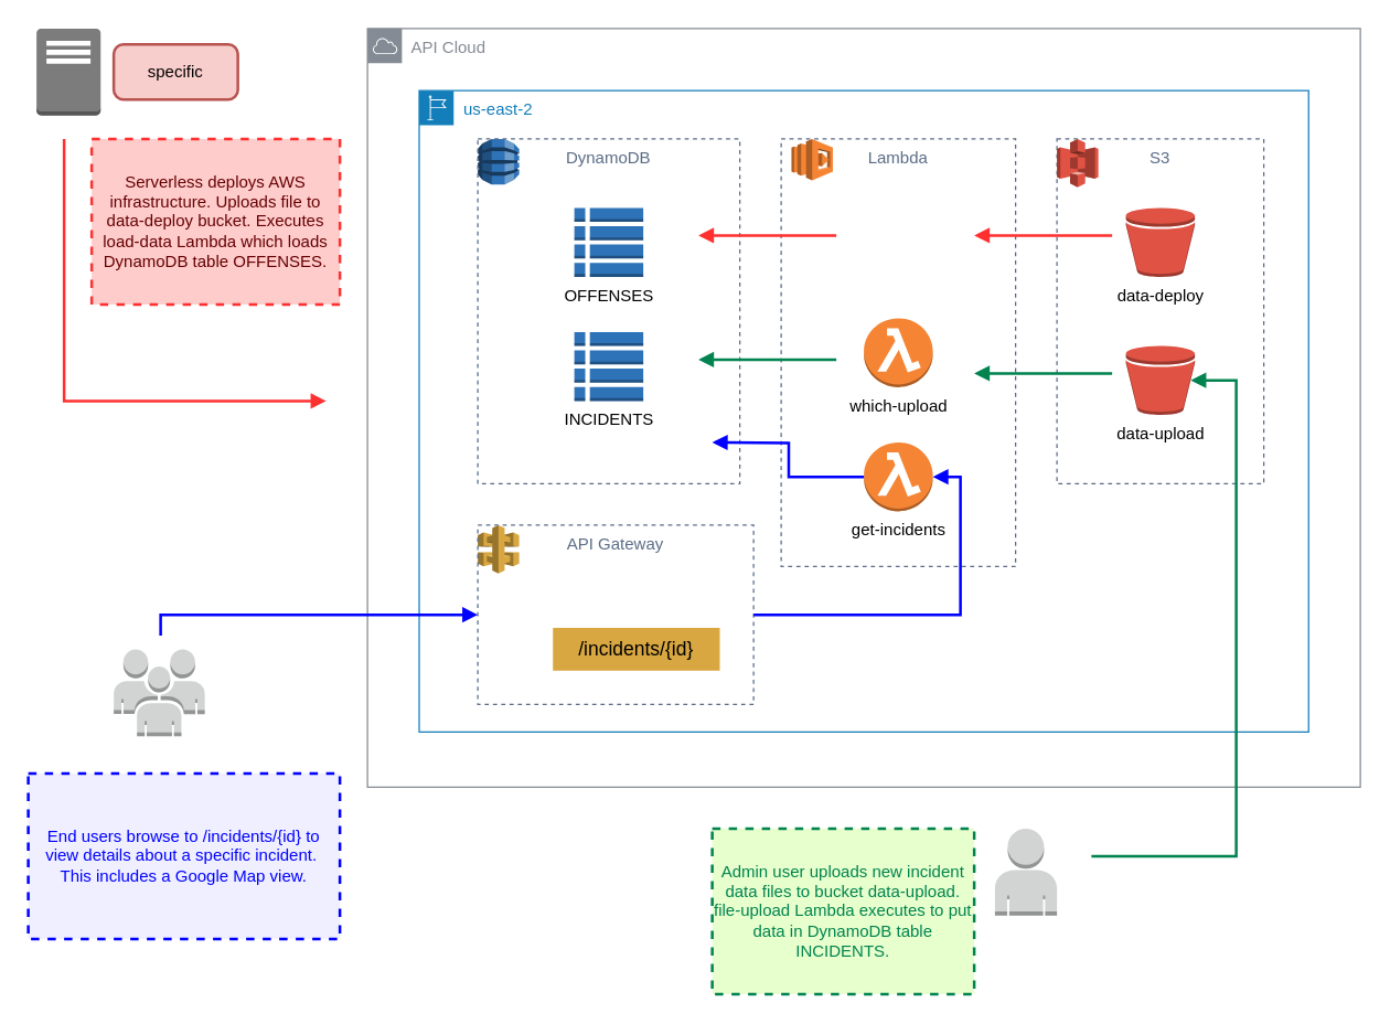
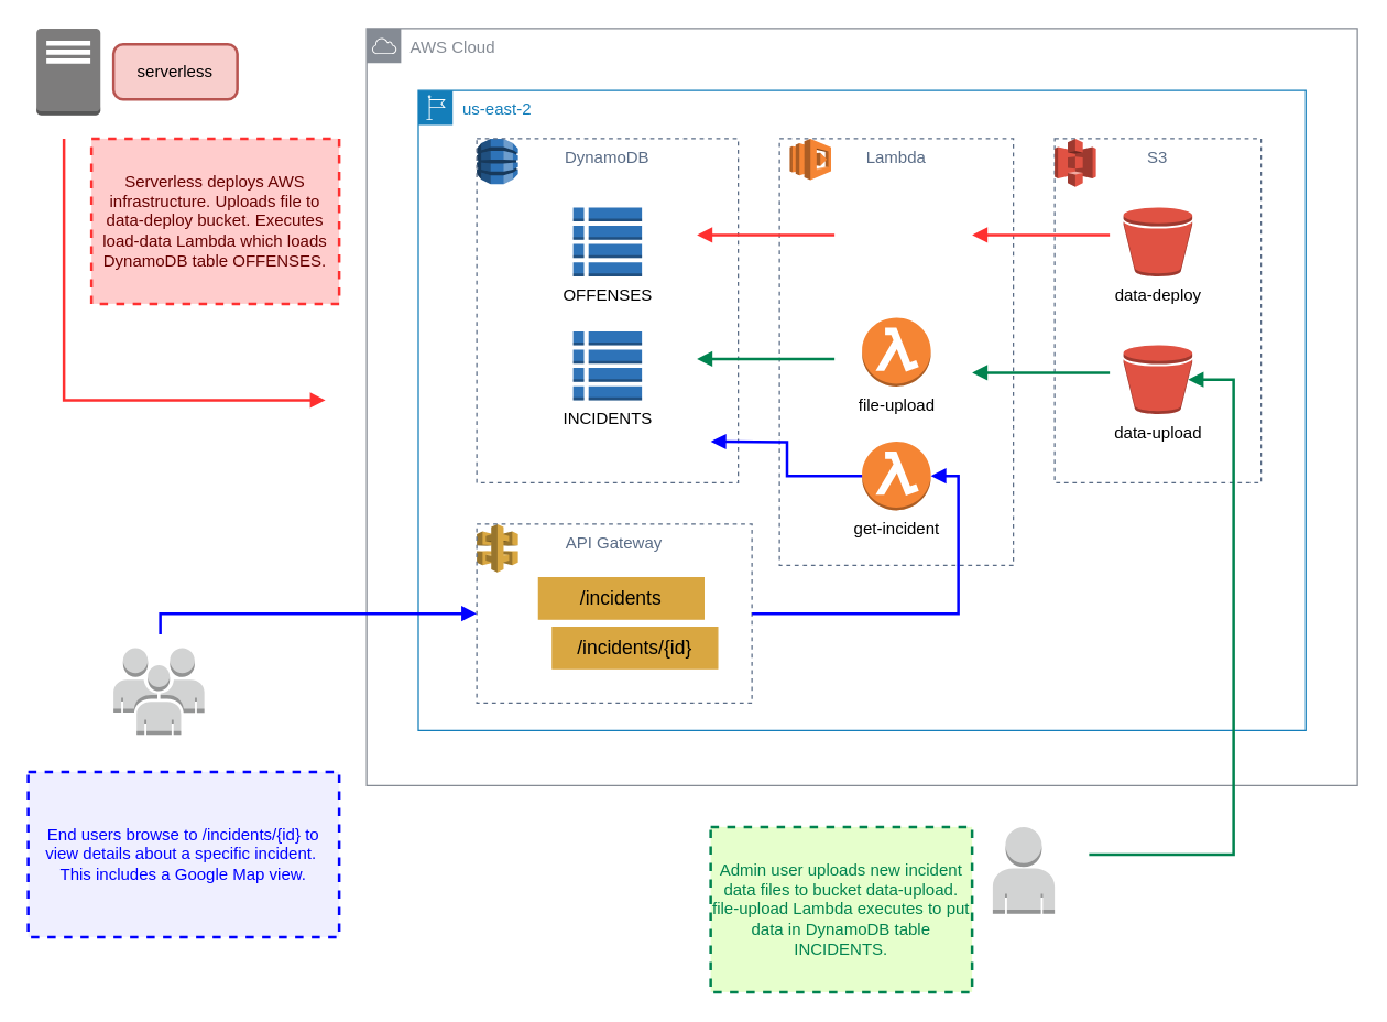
  <mxCell id="0" />
  <mxCell id="1" parent="0" />
- <mxCell id="2" value="API Cloud" style="outlineConnect=0;gradientColor=none;html=1;whiteSpace=wrap;fontSize=12;fontStyle=0;shape=mxgraph.aws4.group;grIcon=mxgraph.aws4.group_aws_cloud;strokeColor=#858B94;fillColor=none;verticalAlign=top;align=left;spacingLeft=30;fontColor=#858B94;dashed=0;" vertex="1" parent="1"><mxGeometry x="266" y="20" width="720" height="550" as="geometry" /></mxCell>
+ <mxCell id="2" value="AWS Cloud" style="outlineConnect=0;gradientColor=none;html=1;whiteSpace=wrap;fontSize=12;fontStyle=0;shape=mxgraph.aws4.group;grIcon=mxgraph.aws4.group_aws_cloud;strokeColor=#858B94;fillColor=none;verticalAlign=top;align=left;spacingLeft=30;fontColor=#858B94;dashed=0;" vertex="1" parent="1"><mxGeometry x="266" y="20" width="720" height="550" as="geometry" /></mxCell>
  <mxCell id="3" value="us-east-2" style="points=[[0,0],[0.25,0],[0.5,0],[0.75,0],[1,0],[1,0.25],[1,0.5],[1,0.75],[1,1],[0.75,1],[0.5,1],[0.25,1],[0,1],[0,0.75],[0,0.5],[0,0.25]];outlineConnect=0;gradientColor=none;html=1;whiteSpace=wrap;fontSize=12;fontStyle=0;shape=mxgraph.aws4.group;grIcon=mxgraph.aws4.group_region;strokeColor=#147EBA;fillColor=none;verticalAlign=top;align=left;spacingLeft=30;fontColor=#147EBA;dashed=0;" vertex="1" parent="1"><mxGeometry x="303.5" y="65" width="645" height="465" as="geometry" /></mxCell>
  <mxCell id="4" value="Lambda" style="fillColor=none;strokeColor=#5A6C86;dashed=1;verticalAlign=top;fontStyle=0;fontColor=#5A6C86;" vertex="1" parent="1"><mxGeometry x="566" y="100" width="170" height="310" as="geometry" /></mxCell>
- <mxCell id="5" value="specific" style="rounded=1;whiteSpace=wrap;html=1;absoluteArcSize=1;arcSize=14;strokeWidth=2;fillColor=#f8cecc;strokeColor=#b85450;" vertex="1" parent="1"><mxGeometry x="82" y="31.5" width="90" height="40" as="geometry" /></mxCell>
+ <mxCell id="5" value="serverless" style="rounded=1;whiteSpace=wrap;html=1;absoluteArcSize=1;arcSize=14;strokeWidth=2;fillColor=#f8cecc;strokeColor=#b85450;" vertex="1" parent="1"><mxGeometry x="82" y="31.5" width="90" height="40" as="geometry" /></mxCell>
  <mxCell id="6" value="" style="group" vertex="1" connectable="0" parent="1"><mxGeometry x="346" y="100" width="190" height="250" as="geometry" /></mxCell>
  <mxCell id="7" value="" style="outlineConnect=0;dashed=0;verticalLabelPosition=bottom;verticalAlign=top;align=center;html=1;shape=mxgraph.aws3.dynamo_db;fillColor=#2E73B8;gradientColor=none;" vertex="1" parent="6"><mxGeometry width="30" height="33" as="geometry" /></mxCell>
  <mxCell id="8" value="INCIDENTS" style="outlineConnect=0;dashed=0;verticalLabelPosition=bottom;verticalAlign=top;align=center;html=1;shape=mxgraph.aws3.table;fillColor=#2E73B8;gradientColor=none;" vertex="1" parent="6"><mxGeometry x="70" y="140" width="50" height="50" as="geometry" /></mxCell>
  <mxCell id="9" value="OFFENSES" style="outlineConnect=0;dashed=0;verticalLabelPosition=bottom;verticalAlign=top;align=center;html=1;shape=mxgraph.aws3.table;fillColor=#2E73B8;gradientColor=none;" vertex="1" parent="6"><mxGeometry x="70" y="50" width="50" height="50" as="geometry" /></mxCell>
  <mxCell id="10" value="S3" style="fillColor=none;strokeColor=#5A6C86;dashed=1;verticalAlign=top;fontStyle=0;fontColor=#5A6C86;" vertex="1" parent="1"><mxGeometry x="766" y="100" width="150" height="250" as="geometry" /></mxCell>
  <mxCell id="11" value="" style="group" vertex="1" connectable="0" parent="1"><mxGeometry x="766" y="100" width="100" height="200" as="geometry" /></mxCell>
  <mxCell id="12" value="" style="outlineConnect=0;dashed=0;verticalLabelPosition=bottom;verticalAlign=top;align=center;html=1;shape=mxgraph.aws3.s3;fillColor=#E05243;gradientColor=none;" vertex="1" parent="11"><mxGeometry width="30" height="35" as="geometry" /></mxCell>
  <mxCell id="13" value="data-deploy" style="outlineConnect=0;dashed=0;verticalLabelPosition=bottom;verticalAlign=top;align=center;html=1;shape=mxgraph.aws3.bucket;fillColor=#E05243;gradientColor=none;" vertex="1" parent="11"><mxGeometry x="50" y="50" width="50" height="50" as="geometry" /></mxCell>
  <mxCell id="14" value="data-upload" style="outlineConnect=0;dashed=0;verticalLabelPosition=bottom;verticalAlign=top;align=center;html=1;shape=mxgraph.aws3.bucket;fillColor=#E05243;gradientColor=none;" vertex="1" parent="11"><mxGeometry x="50" y="150" width="50" height="50" as="geometry" /></mxCell>
  <mxCell id="15" value="" style="group" vertex="1" connectable="0" parent="1"><mxGeometry x="566" y="100" width="170" height="310" as="geometry" /></mxCell>
  <mxCell id="16" value="" style="outlineConnect=0;dashed=0;verticalLabelPosition=bottom;verticalAlign=top;align=center;html=1;shape=mxgraph.aws3.lambda;fillColor=#F58534;gradientColor=none;" vertex="1" parent="15"><mxGeometry x="7.5" width="30" height="30" as="geometry" /></mxCell>
- <mxCell id="17" value="which-upload" style="outlineConnect=0;dashed=0;verticalLabelPosition=bottom;verticalAlign=top;align=center;html=1;shape=mxgraph.aws3.lambda_function;fillColor=#F58534;gradientColor=none;" vertex="1" parent="15"><mxGeometry x="60" y="130" width="50" height="50" as="geometry" /></mxCell>
- <mxCell id="18" value="get-incidents" style="outlineConnect=0;dashed=0;verticalLabelPosition=bottom;verticalAlign=top;align=center;html=1;shape=mxgraph.aws3.lambda_function;fillColor=#F58534;gradientColor=none;" vertex="1" parent="15"><mxGeometry x="60" y="220" width="50" height="50" as="geometry" /></mxCell>
+ <mxCell id="17" value="file-upload" style="outlineConnect=0;dashed=0;verticalLabelPosition=bottom;verticalAlign=top;align=center;html=1;shape=mxgraph.aws3.lambda_function;fillColor=#F58534;gradientColor=none;" vertex="1" parent="15"><mxGeometry x="60" y="130" width="50" height="50" as="geometry" /></mxCell>
+ <mxCell id="18" value="get-incident" style="outlineConnect=0;dashed=0;verticalLabelPosition=bottom;verticalAlign=top;align=center;html=1;shape=mxgraph.aws3.lambda_function;fillColor=#F58534;gradientColor=none;" vertex="1" parent="15"><mxGeometry x="60" y="220" width="50" height="50" as="geometry" /></mxCell>
  <mxCell id="19" value="" style="group" vertex="1" connectable="0" parent="1"><mxGeometry x="346" y="380" width="200" height="130" as="geometry" /></mxCell>
  <mxCell id="20" value="" style="outlineConnect=0;dashed=0;verticalLabelPosition=bottom;verticalAlign=top;align=center;html=1;shape=mxgraph.aws3.api_gateway;fillColor=#D9A741;gradientColor=none;" vertex="1" parent="19"><mxGeometry width="30" height="35" as="geometry" /></mxCell>
  <mxCell id="21" value="/incidents/{id}" style="rounded=0;whiteSpace=wrap;html=1;strokeColor=#D9A741;fillColor=#D9A741;fontSize=14;" vertex="1" parent="19"><mxGeometry x="55" y="75" width="120" height="30" as="geometry" /></mxCell>
+ <mxCell id="22" value="/incidents" style="rounded=0;whiteSpace=wrap;html=1;strokeColor=#D9A741;fillColor=#D9A741;fontSize=14;" vertex="1" parent="19"><mxGeometry x="45" y="39" width="120" height="30" as="geometry" /></mxCell>
  <mxCell id="23" value="" style="outlineConnect=0;dashed=0;verticalLabelPosition=bottom;verticalAlign=top;align=center;html=1;shape=mxgraph.aws3.traditional_server;fillColor=#7D7C7C;gradientColor=none;strokeColor=#FF3030;fontSize=14;" vertex="1" parent="1"><mxGeometry x="26" y="20" width="46.5" height="63" as="geometry" /></mxCell>
  <mxCell id="24" value="" style="outlineConnect=0;dashed=0;verticalLabelPosition=bottom;verticalAlign=top;align=center;html=1;shape=mxgraph.aws3.users;fillColor=#D2D3D3;gradientColor=none;strokeColor=#FF3030;fontSize=14;" vertex="1" parent="1"><mxGeometry x="82" y="470" width="66" height="63" as="geometry" /></mxCell>
  <mxCell id="25" value="DynamoDB" style="fillColor=none;strokeColor=#5A6C86;dashed=1;verticalAlign=top;fontStyle=0;fontColor=#5A6C86;" vertex="1" parent="1"><mxGeometry x="346" y="100" width="190" height="250" as="geometry" /></mxCell>
  <mxCell id="26" value="" style="outlineConnect=0;dashed=0;verticalLabelPosition=bottom;verticalAlign=top;align=center;html=1;shape=mxgraph.aws3.user;fillColor=#D2D3D3;gradientColor=none;strokeColor=#FF3030;fontSize=14;" vertex="1" parent="1"><mxGeometry x="721" y="600" width="45" height="63" as="geometry" /></mxCell>
  <mxCell id="27" value="API Gateway" style="fillColor=none;strokeColor=#5A6C86;dashed=1;verticalAlign=top;fontStyle=0;fontColor=#5A6C86;" vertex="1" parent="1"><mxGeometry x="346" y="380" width="200" height="130" as="geometry" /></mxCell>
  <mxCell id="28" value="" style="edgeStyle=orthogonalEdgeStyle;html=1;endArrow=block;elbow=vertical;startArrow=none;endFill=1;strokeColor=#FF3030;rounded=0;fontSize=14;strokeWidth=2;" edge="1" parent="1"><mxGeometry width="100" relative="1" as="geometry"><mxPoint x="46" y="100" as="sourcePoint" /><mxPoint x="236" y="290" as="targetPoint" /><Array as="points"><mxPoint x="46" y="100" /><mxPoint x="46" y="290" /></Array></mxGeometry></mxCell>
  <mxCell id="29" value="" style="edgeStyle=orthogonalEdgeStyle;html=1;endArrow=none;elbow=vertical;startArrow=block;startFill=1;strokeColor=#FF3030;rounded=0;fontSize=14;strokeWidth=2;" edge="1" parent="1"><mxGeometry width="100" relative="1" as="geometry"><mxPoint x="706" y="170" as="sourcePoint" /><mxPoint x="806" y="170" as="targetPoint" /></mxGeometry></mxCell>
  <mxCell id="30" value="" style="edgeStyle=orthogonalEdgeStyle;html=1;endArrow=none;elbow=vertical;startArrow=block;startFill=1;strokeColor=#FF3030;rounded=0;fontSize=14;strokeWidth=2;" edge="1" parent="1"><mxGeometry width="100" relative="1" as="geometry"><mxPoint x="506" y="170" as="sourcePoint" /><mxPoint x="606" y="170" as="targetPoint" /></mxGeometry></mxCell>
  <mxCell id="31" value="" style="edgeStyle=orthogonalEdgeStyle;html=1;endArrow=block;elbow=vertical;startArrow=none;endFill=1;strokeColor=#00834F;rounded=0;fontSize=14;strokeWidth=2;entryX=0.94;entryY=0.5;entryDx=0;entryDy=0;entryPerimeter=0;" edge="1" parent="1" target="14"><mxGeometry width="100" relative="1" as="geometry"><mxPoint x="791" y="620" as="sourcePoint" /><mxPoint x="891" y="620" as="targetPoint" /><Array as="points"><mxPoint x="896" y="620" /><mxPoint x="896" y="275" /></Array></mxGeometry></mxCell>
  <mxCell id="32" value="" style="edgeStyle=orthogonalEdgeStyle;html=1;endArrow=none;elbow=vertical;startArrow=block;startFill=1;strokeColor=#00834F;rounded=0;fontSize=14;strokeWidth=2;" edge="1" parent="1"><mxGeometry width="100" relative="1" as="geometry"><mxPoint x="706" y="270" as="sourcePoint" /><mxPoint x="806" y="270" as="targetPoint" /></mxGeometry></mxCell>
  <mxCell id="33" value="" style="edgeStyle=orthogonalEdgeStyle;html=1;endArrow=none;elbow=vertical;startArrow=block;startFill=1;strokeColor=#00834F;rounded=0;fontSize=14;strokeWidth=2;" edge="1" parent="1"><mxGeometry width="100" relative="1" as="geometry"><mxPoint x="506" y="260" as="sourcePoint" /><mxPoint x="606" y="260" as="targetPoint" /></mxGeometry></mxCell>
  <mxCell id="34" value="" style="edgeStyle=orthogonalEdgeStyle;html=1;endArrow=block;elbow=vertical;startArrow=none;endFill=1;strokeColor=#0000FF;rounded=0;fontSize=14;entryX=0;entryY=0.5;entryDx=0;entryDy=0;strokeWidth=2;" edge="1" parent="1" target="27"><mxGeometry width="100" relative="1" as="geometry"><mxPoint x="116" y="460" as="sourcePoint" /><mxPoint x="216" y="460" as="targetPoint" /><Array as="points"><mxPoint x="116" y="445" /></Array></mxGeometry></mxCell>
  <mxCell id="35" value="" style="edgeStyle=orthogonalEdgeStyle;html=1;endArrow=block;elbow=vertical;startArrow=none;endFill=1;strokeColor=#0000FF;rounded=0;fontSize=14;exitX=1;exitY=0.5;exitDx=0;exitDy=0;entryX=1;entryY=0.5;entryDx=0;entryDy=0;entryPerimeter=0;strokeWidth=2;" edge="1" parent="1" source="27" target="18"><mxGeometry width="100" relative="1" as="geometry"><mxPoint x="586" y="460" as="sourcePoint" /><mxPoint x="686" y="460" as="targetPoint" /><Array as="points"><mxPoint x="696" y="445" /><mxPoint x="696" y="345" /></Array></mxGeometry></mxCell>
  <mxCell id="36" value="" style="edgeStyle=orthogonalEdgeStyle;html=1;endArrow=none;elbow=vertical;startArrow=block;startFill=1;strokeColor=#0000FF;rounded=0;fontSize=14;entryX=0;entryY=0.5;entryDx=0;entryDy=0;entryPerimeter=0;strokeWidth=2;" edge="1" parent="1" target="18"><mxGeometry width="100" relative="1" as="geometry"><mxPoint x="516" y="320" as="sourcePoint" /><mxPoint x="616" y="320" as="targetPoint" /></mxGeometry></mxCell>
  <mxCell id="37" value="Serverless deploys AWS infrastructure. Uploads file to data-deploy bucket. Executes load-data Lambda which loads DynamoDB table OFFENSES." style="rounded=0;whiteSpace=wrap;html=1;strokeColor=#FF3030;fillColor=#FFCCCC;fontSize=12;strokeWidth=2;dashed=1;fontColor=#660000;perimeterSpacing=7;" vertex="1" parent="1"><mxGeometry x="66" y="100" width="180" height="120" as="geometry" /></mxCell>
  <mxCell id="38" value="Admin user uploads new incident data files to bucket data-upload. file-upload Lambda executes to put data in DynamoDB table INCIDENTS.&lt;br&gt;" style="rounded=0;whiteSpace=wrap;html=1;strokeColor=#00834F;fillColor=#E6FFCC;fontSize=12;strokeWidth=2;dashed=1;fontColor=#00834F;perimeterSpacing=7;" vertex="1" parent="1"><mxGeometry x="516" y="600" width="190" height="120" as="geometry" /></mxCell>
  <mxCell id="39" value="End users browse to /incidents/{id} to view details about a specific incident.&amp;nbsp; This includes a Google Map view." style="rounded=0;whiteSpace=wrap;html=1;strokeColor=#0000FF;fillColor=#EFEFFF;fontSize=12;strokeWidth=2;dashed=1;fontColor=#0000FF;perimeterSpacing=7;" vertex="1" parent="1"><mxGeometry x="20" y="560" width="226" height="120" as="geometry" /></mxCell>
